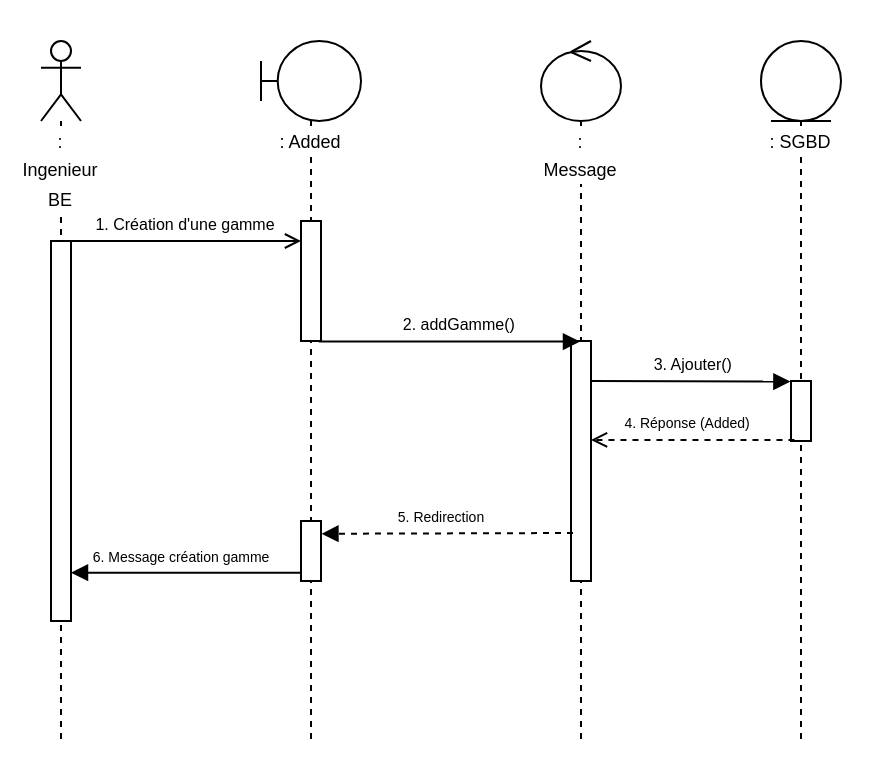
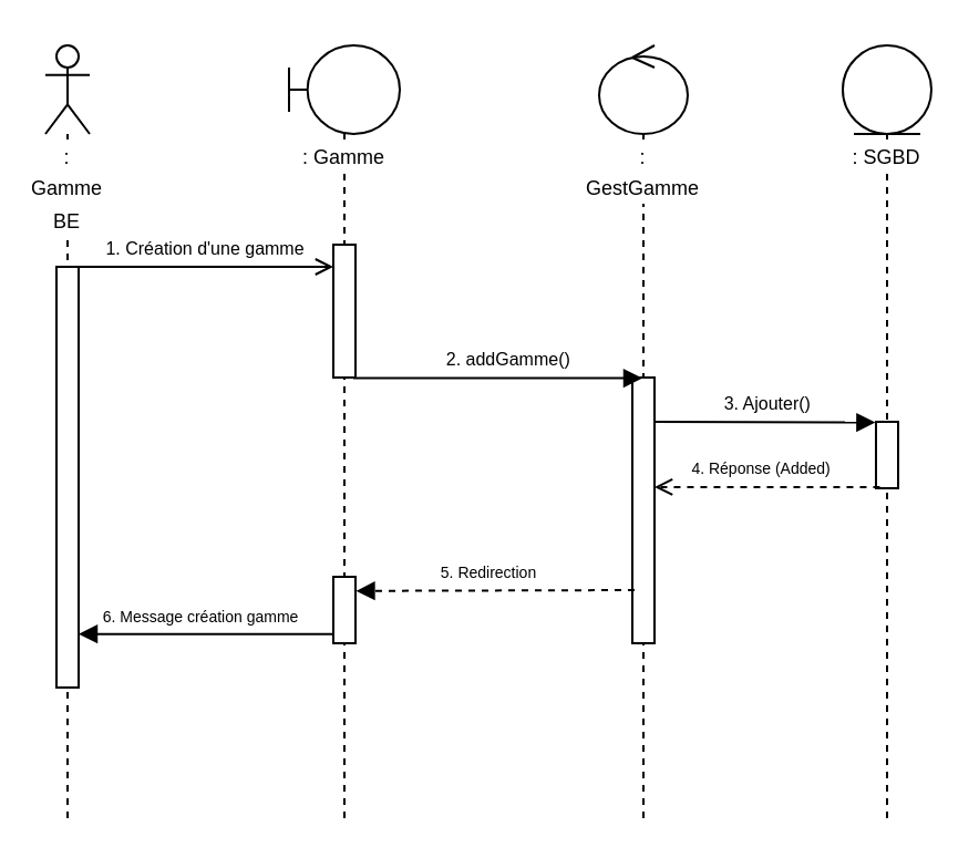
  <mxCell id="0" />
  <mxCell id="1" parent="0" />
- <mxCell id="2" value="&lt;font style=&quot;font-size: 9px&quot;&gt;: Ingenieur BE&lt;/font&gt;" style="shape=umlLifeline;participant=umlActor;perimeter=lifelinePerimeter;whiteSpace=wrap;html=1;container=1;collapsible=0;recursiveResize=0;verticalAlign=top;spacingTop=36;labelBackgroundColor=#ffffff;outlineConnect=0;" parent="1" vertex="1"><mxGeometry x="20" y="20" width="20" height="350" as="geometry" /></mxCell>
+ <mxCell id="2" value="&lt;font style=&quot;font-size: 9px&quot;&gt;: Gamme BE&lt;/font&gt;" style="shape=umlLifeline;participant=umlActor;perimeter=lifelinePerimeter;whiteSpace=wrap;html=1;container=1;collapsible=0;recursiveResize=0;verticalAlign=top;spacingTop=36;labelBackgroundColor=#ffffff;outlineConnect=0;" parent="1" vertex="1"><mxGeometry x="20" y="20" width="20" height="350" as="geometry" /></mxCell>
  <mxCell id="3" value="" style="html=1;points=[];perimeter=orthogonalPerimeter;" parent="2" vertex="1"><mxGeometry x="5" y="100" width="10" height="190" as="geometry" /></mxCell>
- <mxCell id="4" value="&lt;font style=&quot;font-size: 9px&quot;&gt;: Added&lt;/font&gt;" style="shape=umlLifeline;participant=umlBoundary;perimeter=lifelinePerimeter;whiteSpace=wrap;html=1;container=1;collapsible=0;recursiveResize=0;verticalAlign=top;spacingTop=36;labelBackgroundColor=#ffffff;outlineConnect=0;" parent="1" vertex="1"><mxGeometry x="130" y="20" width="50" height="350" as="geometry" /></mxCell>
+ <mxCell id="4" value="&lt;font style=&quot;font-size: 9px&quot;&gt;: Gamme&lt;/font&gt;" style="shape=umlLifeline;participant=umlBoundary;perimeter=lifelinePerimeter;whiteSpace=wrap;html=1;container=1;collapsible=0;recursiveResize=0;verticalAlign=top;spacingTop=36;labelBackgroundColor=#ffffff;outlineConnect=0;" parent="1" vertex="1"><mxGeometry x="130" y="20" width="50" height="350" as="geometry" /></mxCell>
  <mxCell id="5" value="" style="html=1;points=[];perimeter=orthogonalPerimeter;" parent="4" vertex="1"><mxGeometry x="20" y="90" width="10" height="60" as="geometry" /></mxCell>
  <mxCell id="6" value="" style="html=1;points=[];perimeter=orthogonalPerimeter;" parent="4" vertex="1"><mxGeometry x="20" y="240" width="10" height="30" as="geometry" /></mxCell>
  <mxCell id="7" value="&lt;font style=&quot;font-size: 8px&quot;&gt;1. Création d'une gamme&lt;/font&gt;" style="html=1;verticalAlign=bottom;endArrow=open;exitX=0.8;exitY=0;exitDx=0;exitDy=0;exitPerimeter=0;endFill=0;" parent="1" source="3" edge="1"><mxGeometry width="80" relative="1" as="geometry"><mxPoint x="40" y="120" as="sourcePoint" /><mxPoint x="150" y="120" as="targetPoint" /></mxGeometry></mxCell>
- <mxCell id="8" value="&lt;font style=&quot;font-size: 9px&quot;&gt;: Message&lt;/font&gt;" style="shape=umlLifeline;participant=umlControl;perimeter=lifelinePerimeter;whiteSpace=wrap;html=1;container=1;collapsible=0;recursiveResize=0;verticalAlign=top;spacingTop=36;labelBackgroundColor=#ffffff;outlineConnect=0;" parent="1" vertex="1"><mxGeometry x="270" y="20" width="40" height="350" as="geometry" /></mxCell>
+ <mxCell id="8" value="&lt;font style=&quot;font-size: 9px&quot;&gt;: GestGamme&lt;/font&gt;" style="shape=umlLifeline;participant=umlControl;perimeter=lifelinePerimeter;whiteSpace=wrap;html=1;container=1;collapsible=0;recursiveResize=0;verticalAlign=top;spacingTop=36;labelBackgroundColor=#ffffff;outlineConnect=0;" parent="1" vertex="1"><mxGeometry x="270" y="20" width="40" height="350" as="geometry" /></mxCell>
  <mxCell id="9" value="" style="html=1;points=[];perimeter=orthogonalPerimeter;" parent="8" vertex="1"><mxGeometry x="15" y="150" width="10" height="120" as="geometry" /></mxCell>
  <mxCell id="10" value="&lt;font style=&quot;font-size: 8px&quot;&gt;2. addGamme()&amp;nbsp;&lt;/font&gt;" style="html=1;verticalAlign=bottom;endArrow=block;exitX=0.9;exitY=1.005;exitDx=0;exitDy=0;exitPerimeter=0;endFill=1;" parent="1" source="5" target="8" edge="1"><mxGeometry x="0.088" width="80" relative="1" as="geometry"><mxPoint x="153" y="230" as="sourcePoint" /><mxPoint x="286" y="177" as="targetPoint" /><mxPoint as="offset" /></mxGeometry></mxCell>
  <mxCell id="11" value="&lt;font style=&quot;font-size: 9px&quot;&gt;: SGBD&lt;/font&gt;" style="shape=umlLifeline;participant=umlEntity;perimeter=lifelinePerimeter;whiteSpace=wrap;html=1;container=1;collapsible=0;recursiveResize=0;verticalAlign=top;spacingTop=36;labelBackgroundColor=#ffffff;outlineConnect=0;" parent="1" vertex="1"><mxGeometry x="380" y="20" width="40" height="350" as="geometry" /></mxCell>
  <mxCell id="12" value="" style="html=1;points=[];perimeter=orthogonalPerimeter;" parent="11" vertex="1"><mxGeometry x="15" y="170" width="10" height="30" as="geometry" /></mxCell>
  <mxCell id="13" value="&lt;font style=&quot;font-size: 8px&quot;&gt;3. Ajouter()&amp;nbsp;&lt;/font&gt;" style="html=1;verticalAlign=bottom;endArrow=block;endFill=1;entryX=-0.03;entryY=0.01;entryDx=0;entryDy=0;entryPerimeter=0;" parent="1" target="12" edge="1"><mxGeometry x="0.048" width="80" relative="1" as="geometry"><mxPoint x="295" y="190" as="sourcePoint" /><mxPoint x="400" y="180" as="targetPoint" /><mxPoint as="offset" /></mxGeometry></mxCell>
  <mxCell id="14" value="&lt;font style=&quot;font-size: 7px&quot;&gt;4. Réponse (Added)&amp;nbsp;&lt;/font&gt;" style="html=1;verticalAlign=bottom;endArrow=open;endFill=0;exitX=0.173;exitY=0.982;exitDx=0;exitDy=0;exitPerimeter=0;dashed=1;" parent="1" source="12" target="9" edge="1"><mxGeometry x="0.048" width="80" relative="1" as="geometry"><mxPoint x="300" y="214.8" as="sourcePoint" /><mxPoint x="399.78" y="215.06" as="targetPoint" /><mxPoint as="offset" /></mxGeometry></mxCell>
  <mxCell id="15" value="&lt;font style=&quot;font-size: 7px&quot;&gt;5. Redirection&lt;/font&gt;" style="html=1;verticalAlign=bottom;endArrow=block;endFill=1;dashed=1;entryX=1.022;entryY=0.213;entryDx=0;entryDy=0;entryPerimeter=0;" parent="1" target="6" edge="1"><mxGeometry x="0.048" width="80" relative="1" as="geometry"><mxPoint x="286" y="266" as="sourcePoint" /><mxPoint x="160" y="266" as="targetPoint" /><mxPoint as="offset" /></mxGeometry></mxCell>
  <mxCell id="16" value="" style="html=1;points=[];perimeter=orthogonalPerimeter;" parent="1" vertex="1"><mxGeometry x="150" y="310" width="10" as="geometry" /></mxCell>
  <mxCell id="17" value="&lt;font style=&quot;font-size: 7px&quot;&gt;6. Message création gamme&lt;/font&gt;" style="html=1;verticalAlign=bottom;endArrow=block;endFill=1;exitX=0.022;exitY=0.861;exitDx=0;exitDy=0;exitPerimeter=0;" parent="1" source="6" target="3" edge="1"><mxGeometry x="0.048" width="80" relative="1" as="geometry"><mxPoint x="150" y="280" as="sourcePoint" /><mxPoint x="44.24" y="324.87" as="targetPoint" /><mxPoint as="offset" /></mxGeometry></mxCell>
